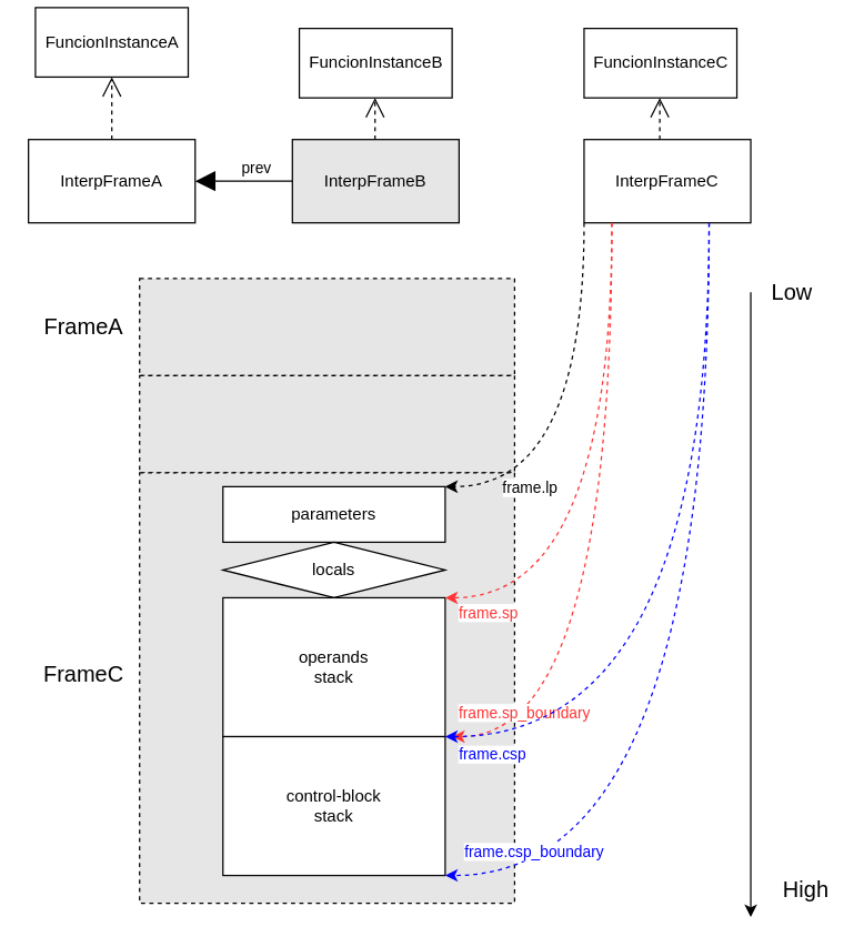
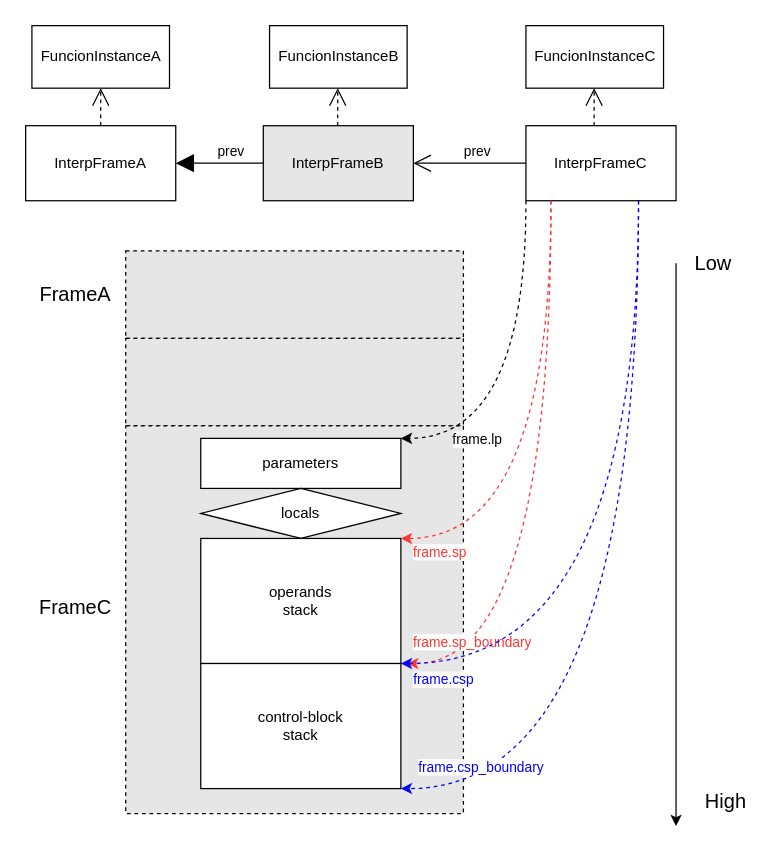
  <mxCell id="0" />
  <mxCell id="1" parent="0" />
  <mxCell id="2" value="" style="rounded=0;whiteSpace=wrap;html=1;fillColor=#E6E6E6;dashed=1;" vertex="1" parent="1"><mxGeometry x="100" y="200" width="270" height="70" as="geometry" /></mxCell>
  <mxCell id="3" value="" style="rounded=0;whiteSpace=wrap;html=1;fillColor=#E6E6E6;dashed=1;" vertex="1" parent="1"><mxGeometry x="100" y="270" width="270" height="70" as="geometry" /></mxCell>
  <mxCell id="4" value="" style="rounded=0;whiteSpace=wrap;html=1;dashed=1;strokeColor=#000000;fillColor=#E6E6E6;" vertex="1" parent="1"><mxGeometry x="100" y="340" width="270" height="310" as="geometry" /></mxCell>
  <mxCell id="5" value="InterpFrameA" style="rounded=0;whiteSpace=wrap;html=1;" vertex="1" parent="1"><mxGeometry x="20" y="100" width="120" height="60" as="geometry" /></mxCell>
  <mxCell id="6" value="&lt;span style&gt;InterpFrameB&lt;/span&gt;" style="rounded=0;whiteSpace=wrap;html=1;fillColor=#e6e6e6;" vertex="1" parent="1"><mxGeometry x="210" y="100" width="120" height="60" as="geometry" /></mxCell>
  <mxCell id="7" value="&lt;span style&gt;InterpFrameC&lt;/span&gt;" style="rounded=0;whiteSpace=wrap;html=1;" vertex="1" parent="1"><mxGeometry x="420" y="100" width="120" height="60" as="geometry" /></mxCell>
- <mxCell id="8" value="FuncionInstanceA" style="html=1;" vertex="1" parent="1"><mxGeometry x="25" y="5" width="110" height="50" as="geometry" /></mxCell>
+ <mxCell id="8" value="FuncionInstanceA" style="html=1;" vertex="1" parent="1"><mxGeometry x="25" y="20" width="110" height="50" as="geometry" /></mxCell>
  <mxCell id="9" value="FuncionInstanceB" style="html=1;" vertex="1" parent="1"><mxGeometry x="215" y="20" width="110" height="50" as="geometry" /></mxCell>
  <mxCell id="10" value="FuncionInstanceC" style="html=1;" vertex="1" parent="1"><mxGeometry x="420" y="20" width="110" height="50" as="geometry" /></mxCell>
  <mxCell id="11" value="" style="endArrow=block;endFill=1;endSize=12;html=1;entryX=1;entryY=0.5;entryDx=0;entryDy=0;" edge="1" parent="1" source="6" target="5"><mxGeometry width="160" relative="1" as="geometry"><mxPoint x="220" y="200" as="sourcePoint" /><mxPoint x="380" y="200" as="targetPoint" /></mxGeometry></mxCell>
  <mxCell id="12" value="prev" style="edgeLabel;html=1;align=center;verticalAlign=middle;resizable=0;points=[];" connectable="0" vertex="1" parent="11"><mxGeometry x="-0.229" y="1" relative="1" as="geometry"><mxPoint y="-11" as="offset" /></mxGeometry></mxCell>
+ <mxCell id="13" value="" style="endArrow=open;endFill=1;endSize=12;html=1;entryX=1;entryY=0.5;entryDx=0;entryDy=0;exitX=0;exitY=0.5;exitDx=0;exitDy=0;" edge="1" parent="1" source="7" target="6"><mxGeometry width="160" relative="1" as="geometry"><mxPoint x="395" y="129.5" as="sourcePoint" /><mxPoint x="325" y="129.5" as="targetPoint" /></mxGeometry></mxCell>
+ <mxCell id="14" value="prev" style="edgeLabel;html=1;align=center;verticalAlign=middle;resizable=0;points=[];" connectable="0" vertex="1" parent="13"><mxGeometry x="-0.229" y="1" relative="1" as="geometry"><mxPoint x="-5" y="-11" as="offset" /></mxGeometry></mxCell>
  <mxCell id="15" value="" style="endArrow=open;endFill=1;endSize=12;html=1;dashed=1;entryX=0.5;entryY=1;entryDx=0;entryDy=0;exitX=0.5;exitY=0;exitDx=0;exitDy=0;" edge="1" parent="1" source="5" target="8"><mxGeometry width="160" relative="1" as="geometry"><mxPoint x="20" y="80" as="sourcePoint" /><mxPoint x="150" y="140" as="targetPoint" /></mxGeometry></mxCell>
  <mxCell id="16" value="" style="endArrow=open;endFill=1;endSize=12;html=1;dashed=1;entryX=0.5;entryY=1;entryDx=0;entryDy=0;exitX=0.5;exitY=0;exitDx=0;exitDy=0;" edge="1" parent="1"><mxGeometry width="160" relative="1" as="geometry"><mxPoint x="269.5" y="100" as="sourcePoint" /><mxPoint x="269.5" y="70" as="targetPoint" /></mxGeometry></mxCell>
  <mxCell id="17" value="" style="endArrow=open;endFill=1;endSize=12;html=1;dashed=1;entryX=0.5;entryY=1;entryDx=0;entryDy=0;exitX=0.5;exitY=0;exitDx=0;exitDy=0;" edge="1" parent="1"><mxGeometry width="160" relative="1" as="geometry"><mxPoint x="474.5" y="100" as="sourcePoint" /><mxPoint x="474.5" y="70" as="targetPoint" /></mxGeometry></mxCell>
  <mxCell id="18" value="parameters" style="rounded=0;whiteSpace=wrap;html=1;" vertex="1" parent="1"><mxGeometry x="160" y="350" width="160" height="40" as="geometry" /></mxCell>
  <mxCell id="19" value="" style="endArrow=classic;html=1;" edge="1" parent="1"><mxGeometry width="50" height="50" relative="1" as="geometry"><mxPoint x="540" y="210" as="sourcePoint" /><mxPoint x="540" y="660" as="targetPoint" /></mxGeometry></mxCell>
  <mxCell id="20" value="Low" style="text;html=1;strokeColor=none;fillColor=none;align=center;verticalAlign=middle;whiteSpace=wrap;rounded=0;fontSize=16;" vertex="1" parent="1"><mxGeometry x="550" y="200" width="40" height="20" as="geometry" /></mxCell>
  <mxCell id="21" value="High" style="text;html=1;strokeColor=none;fillColor=none;align=center;verticalAlign=middle;whiteSpace=wrap;rounded=0;fontSize=16;" vertex="1" parent="1"><mxGeometry x="560" y="630" width="40" height="20" as="geometry" /></mxCell>
  <mxCell id="22" value="locals" style="rhombus;whiteSpace=wrap;html=1;" vertex="1" parent="1"><mxGeometry x="160" y="390" width="160" height="40" as="geometry" /></mxCell>
  <mxCell id="23" value="operands&lt;br /&gt;stack" style="rounded=0;whiteSpace=wrap;html=1;" vertex="1" parent="1"><mxGeometry x="160" y="430" width="160" height="100" as="geometry" /></mxCell>
  <mxCell id="24" value="control-block&lt;br /&gt;stack" style="rounded=0;whiteSpace=wrap;html=1;" vertex="1" parent="1"><mxGeometry x="160" y="530" width="160" height="100" as="geometry" /></mxCell>
  <mxCell id="25" value="" style="endArrow=classic;html=1;entryX=1;entryY=0;entryDx=0;entryDy=0;exitX=0;exitY=1;exitDx=0;exitDy=0;edgeStyle=orthogonalEdgeStyle;curved=1;dashed=1;" edge="1" parent="1" source="7" target="18"><mxGeometry width="50" height="50" relative="1" as="geometry"><mxPoint x="470" y="370" as="sourcePoint" /><mxPoint x="510" y="360" as="targetPoint" /><Array as="points"><mxPoint x="420" y="350" /></Array></mxGeometry></mxCell>
  <mxCell id="26" value="frame.lp" style="edgeLabel;html=1;align=center;verticalAlign=middle;resizable=0;points=[];" connectable="0" vertex="1" parent="25"><mxGeometry x="0.356" y="-13" relative="1" as="geometry"><mxPoint x="-33" y="13" as="offset" /></mxGeometry></mxCell>
  <mxCell id="27" value="frame.sp" style="edgeLabel;html=1;align=center;verticalAlign=middle;resizable=0;points=[];fontColor=#FF3333;" connectable="0" vertex="1" parent="1"><mxGeometry x="350" y="440" as="geometry" /></mxCell>
  <mxCell id="28" value="" style="endArrow=classic;html=1;entryX=1;entryY=0;entryDx=0;entryDy=0;edgeStyle=orthogonalEdgeStyle;curved=1;dashed=1;strokeColor=#FF3333;" edge="1" parent="1" source="7" target="23"><mxGeometry width="50" height="50" relative="1" as="geometry"><mxPoint x="430" y="280" as="sourcePoint" /><mxPoint x="330" y="360" as="targetPoint" /><Array as="points"><mxPoint x="440" y="430" /></Array></mxGeometry></mxCell>
  <mxCell id="29" value="" style="endArrow=classic;html=1;entryX=1;entryY=0;entryDx=0;entryDy=0;edgeStyle=orthogonalEdgeStyle;curved=1;dashed=1;strokeColor=#FF3333;" edge="1" parent="1" source="7"><mxGeometry width="50" height="50" relative="1" as="geometry"><mxPoint x="435" y="370" as="sourcePoint" /><mxPoint x="325" y="530" as="targetPoint" /><Array as="points"><mxPoint x="440" y="530" /></Array></mxGeometry></mxCell>
  <mxCell id="30" value="frame.sp_boundary" style="edgeLabel;html=1;align=center;verticalAlign=middle;resizable=0;points=[];fontColor=#FF3333;" connectable="0" vertex="1" parent="1"><mxGeometry x="380" y="460" as="geometry"><mxPoint x="-4" y="52" as="offset" /></mxGeometry></mxCell>
  <mxCell id="31" value="" style="endArrow=classic;html=1;entryX=1;entryY=0;entryDx=0;entryDy=0;edgeStyle=orthogonalEdgeStyle;curved=1;dashed=1;exitX=0.75;exitY=1;exitDx=0;exitDy=0;strokeColor=#0000FF;" edge="1" parent="1" source="7" target="24"><mxGeometry width="50" height="50" relative="1" as="geometry"><mxPoint x="450" y="280" as="sourcePoint" /><mxPoint x="335" y="540" as="targetPoint" /><Array as="points"><mxPoint x="510" y="530" /></Array></mxGeometry></mxCell>
  <mxCell id="32" value="frame.csp" style="edgeLabel;html=1;align=center;verticalAlign=middle;resizable=0;points=[];fontColor=#0000FF;" connectable="0" vertex="1" parent="1"><mxGeometry x="360" y="450" as="geometry"><mxPoint x="-7" y="92" as="offset" /></mxGeometry></mxCell>
  <mxCell id="33" value="" style="endArrow=classic;html=1;entryX=1;entryY=1;entryDx=0;entryDy=0;edgeStyle=orthogonalEdgeStyle;curved=1;dashed=1;exitX=0.75;exitY=1;exitDx=0;exitDy=0;strokeColor=#0000FF;" edge="1" parent="1" source="7" target="24"><mxGeometry width="50" height="50" relative="1" as="geometry"><mxPoint x="520" y="280" as="sourcePoint" /><mxPoint x="330" y="540" as="targetPoint" /><Array as="points"><mxPoint x="510" y="630" /></Array></mxGeometry></mxCell>
  <mxCell id="34" value="FrameC" style="text;html=1;strokeColor=none;fillColor=none;align=center;verticalAlign=middle;whiteSpace=wrap;rounded=0;fontSize=16;" vertex="1" parent="1"><mxGeometry x="40" y="475" width="40" height="20" as="geometry" /></mxCell>
  <mxCell id="35" value="FrameA" style="text;html=1;strokeColor=none;fillColor=none;align=center;verticalAlign=middle;whiteSpace=wrap;rounded=0;fontSize=16;" vertex="1" parent="1"><mxGeometry x="40" y="225" width="40" height="20" as="geometry" /></mxCell>
  <mxCell id="36" value="frame.csp_boundary" style="edgeLabel;html=1;align=center;verticalAlign=middle;resizable=0;points=[];fontColor=#0000FF;" connectable="0" vertex="1" parent="1"><mxGeometry x="390" y="520" as="geometry"><mxPoint x="-7" y="92" as="offset" /></mxGeometry></mxCell>
